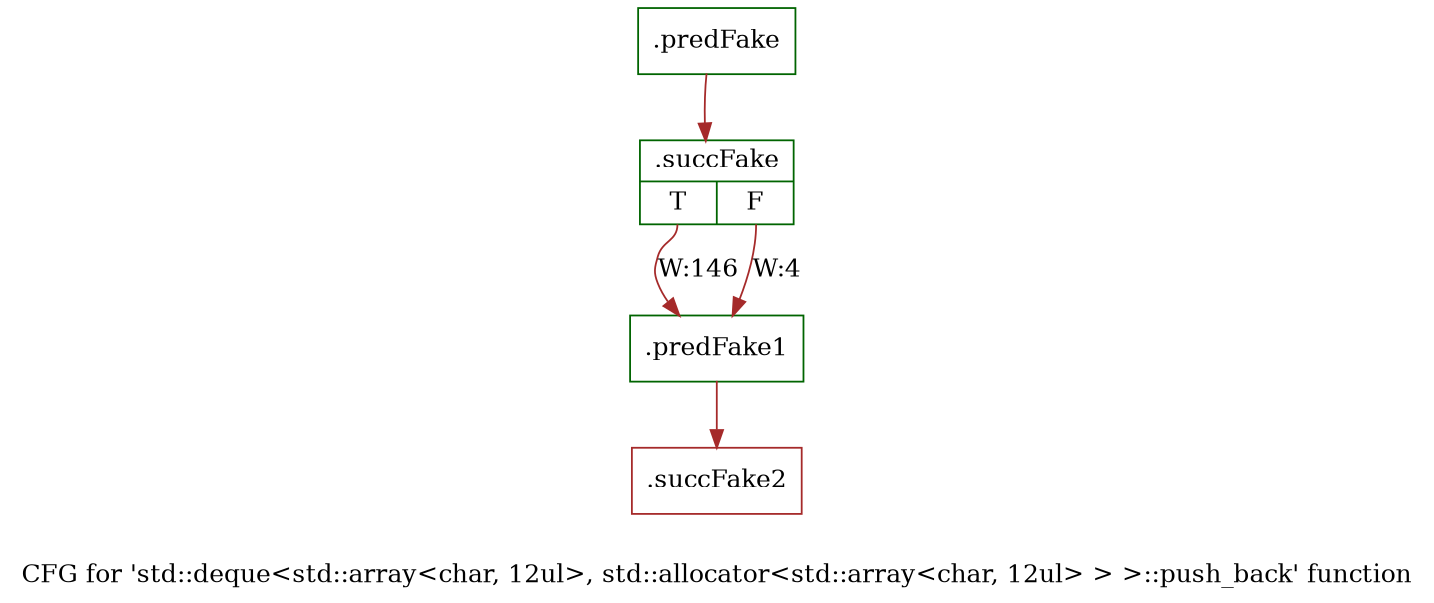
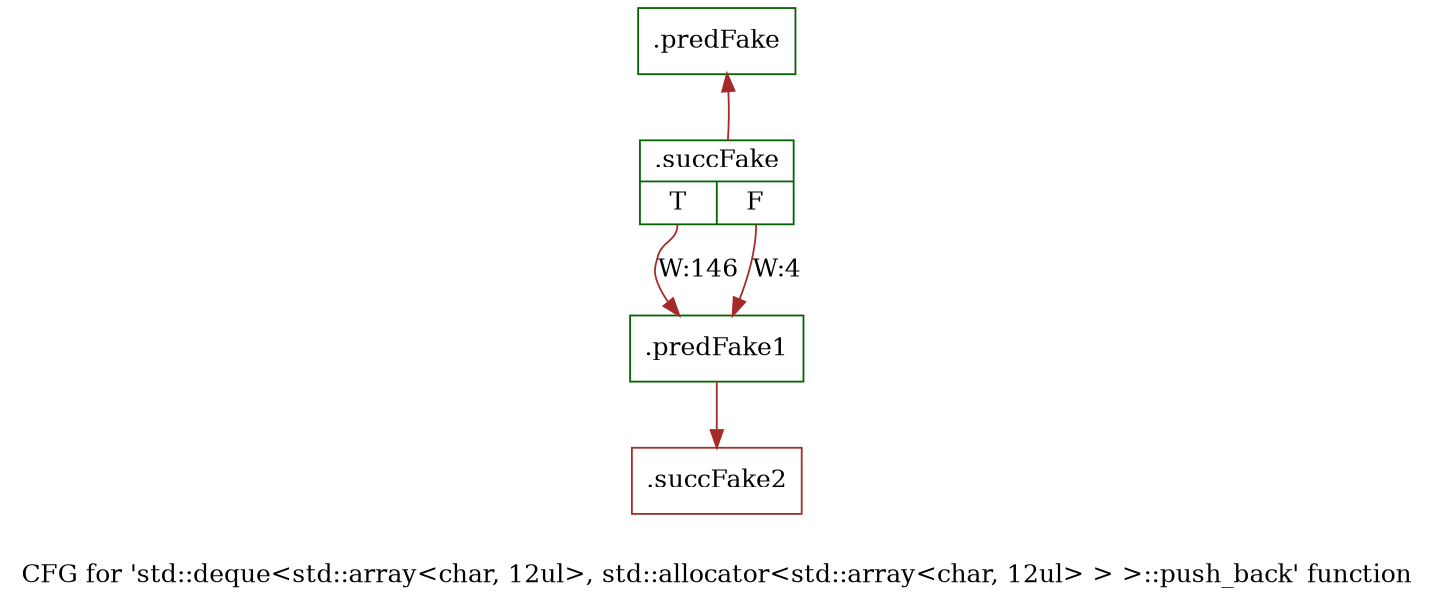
  digraph {
    fontname="DejaVu Serif"
    label="CFG for 'std::deque\<std::array\<char, 12ul\>, std::allocator\<std::array\<char, 12ul\> \> \>::push_back' function"
    node [color=darkgreen fontname="DejaVu Serif" shape=record filename="/media/miguel/NewVolume/Linux/Xilinx/Vitis_HLS/2020.2/tps/lnx64/gcc-6.2.0/lib/gcc/x86_64-pc-linux-gnu/6.2.0/../../../../include/c++/6.2.0/bits/stl_deque.h" linenumber=1528]
    edge [color=brown execusionnum=148 filename="/media/miguel/NewVolume/Linux/Xilinx/Vitis_HLS/2020.2/tps/lnx64/gcc-6.2.0/lib/gcc/x86_64-pc-linux-gnu/6.2.0/../../../../include/c++/6.2.0/bits/stl_deque.h" fontname="DejaVu Serif" style=solid]
    n1 [label="{.predFake}" filename="" linenumber=""]
    n2 [label="{.succFake|{<s0>T|<s1>F}}" linenumber=1519]
    n3 [label="{.predFake1}"]
    n4 [color=brown label="{.succFake2}"]
-   n1 -> n2
+   n2 -> n1
    n2 -> n3 [execusionnum=145 label="W:146" tailport=s0]
    n2 -> n3 [execusionnum=3 label="W:4" tailport=s1]
    n3 -> n4
  }
